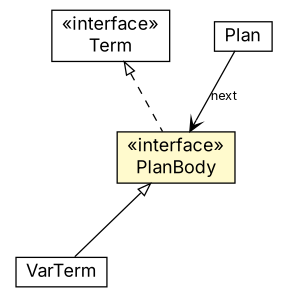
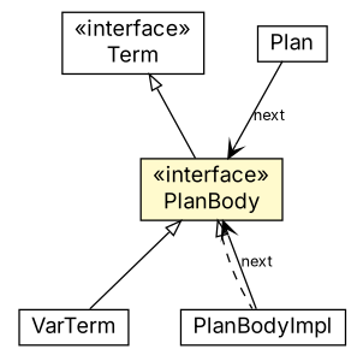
  digraph {
    fontname=Inter
    nodesep=0.25
    ranksep=0.5
    node [fontcolor=black fontname=Inter fontsize=14.0 shape=plaintext]
    edge [arrowtail=empty dir=back fontname=Inter fontsize=10 headport=p labelfontname=Helvetica labelfontsize=10 tailport=p]
    n1 [label=<<table title="jason.asSyntax.VarTerm" border="0" cellborder="1" cellspacing="0" cellpadding="2" port="p" href="./VarTerm.html"> 		<tr><td><table border="0" cellspacing="0" cellpadding="1"> <tr><td align="center" balign="center"> VarTerm </td></tr> 		</table></td></tr> 		</table>>]
    n2 [label=<<table title="jason.asSyntax.Term" border="0" cellborder="1" cellspacing="0" cellpadding="2" port="p" href="./Term.html"> 		<tr><td><table border="0" cellspacing="0" cellpadding="1"> <tr><td align="center" balign="center"> &#171;interface&#187; </td></tr> <tr><td align="center" balign="center"> Term </td></tr> 		</table></td></tr> 		</table>>]
    n3 [label=<<table title="jason.asSyntax.PlanBody" border="0" cellborder="1" cellspacing="0" cellpadding="2" port="p" bgcolor="lemonChiffon" href="./PlanBody.html"> 		<tr><td><table border="0" cellspacing="0" cellpadding="1"> <tr><td align="center" balign="center"> &#171;interface&#187; </td></tr> <tr><td align="center" balign="center"> PlanBody </td></tr> 		</table></td></tr> 		</table>>]
+   n4 [label=<<table title="jason.asSyntax.PlanBodyImpl" border="0" cellborder="1" cellspacing="0" cellpadding="2" port="p" href="./PlanBodyImpl.html"> 		<tr><td><table border="0" cellspacing="0" cellpadding="1"> <tr><td align="center" balign="center"> PlanBodyImpl </td></tr> 		</table></td></tr> 		</table>>]
    n5 [label=<<table title="jason.asSyntax.Plan" border="0" cellborder="1" cellspacing="0" cellpadding="2" port="p" href="./Plan.html"> 		<tr><td><table border="0" cellspacing="0" cellpadding="1"> <tr><td align="center" balign="center"> Plan </td></tr> 		</table></td></tr> 		</table>>]
-   n2 -> n3 [style=dashed]
+   n2 -> n3 [style=solid]
    n3 -> n1 [style=solid]
+   n3 -> n4 [style=dashed]
+   n4 -> n3 [arrowhead=open color=black fontcolor=black fontsize=10.0 label=next arrowtail="" dir=""]
    n5 -> n3 [arrowhead=open color=black fontcolor=black fontsize=10.0 label=next arrowtail="" dir=""]
  }
